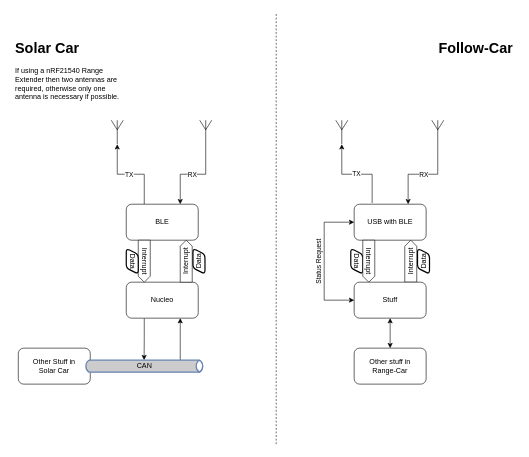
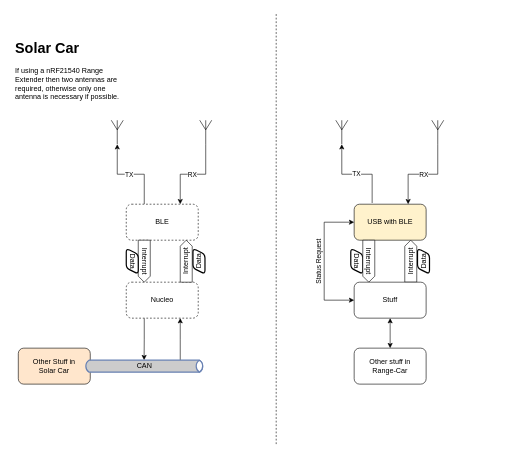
  <mxCell id="0" />
  <mxCell id="1" parent="0" />
  <mxCell id="2" value="" style="endArrow=none;dashed=1;html=1;" parent="1" edge="1"><mxGeometry width="50" height="50" relative="1" as="geometry"><mxPoint x="460" y="740" as="sourcePoint" /><mxPoint x="460" as="targetPoint" y="20" /></mxGeometry></mxCell>
  <mxCell id="3" value="&lt;h1&gt;Solar Car&lt;/h1&gt;&lt;p&gt;If using a nRF21540 Range Extender then two antennas are required, otherwise only one antenna is necessary if possible.&lt;/p&gt;" style="text;html=1;strokeColor=none;fillColor=none;spacing=5;spacingTop=-20;whiteSpace=wrap;overflow=hidden;rounded=0;" parent="1" vertex="1"><mxGeometry y="60" width="190" height="120" as="geometry" x="20" /></mxCell>
- <mxCell id="4" value="&lt;h1&gt;Follow-Car&lt;/h1&gt;" style="text;html=1;strokeColor=none;fillColor=none;spacing=5;spacingTop=-20;whiteSpace=wrap;overflow=hidden;rounded=0;align=right;" parent="1" vertex="1"><mxGeometry x="720" y="60" width="140" height="40" as="geometry" /></mxCell>
- <mxCell id="5" value="Other Stuff in &lt;br&gt;Solar Car" style="rounded=1;whiteSpace=wrap;html=1;align=center;" parent="1" vertex="1"><mxGeometry x="30" y="580" width="120" height="60" as="geometry" /></mxCell>
+ <mxCell id="5" value="Other Stuff in &lt;br&gt;Solar Car" style="rounded=1;whiteSpace=wrap;html=1;align=center;fillColor=#ffe6cc;" parent="1" vertex="1"><mxGeometry x="30" y="580" width="120" height="60" as="geometry" /></mxCell>
  <mxCell id="6" style="edgeStyle=orthogonalEdgeStyle;rounded=0;orthogonalLoop=1;jettySize=auto;html=1;exitX=0.25;exitY=1;exitDx=0;exitDy=0;" parent="1" source="7" edge="1"><mxGeometry relative="1" as="geometry"><mxPoint x="239.759" y="600" as="targetPoint" /></mxGeometry></mxCell>
- <mxCell id="7" value="Nucleo" style="rounded=1;whiteSpace=wrap;html=1;align=center;" parent="1" vertex="1"><mxGeometry x="210" y="470" width="120" height="60" as="geometry" /></mxCell>
+ <mxCell id="7" value="Nucleo" style="rounded=1;whiteSpace=wrap;html=1;align=center;dashed=1;" parent="1" vertex="1"><mxGeometry x="210" y="470" width="120" height="60" as="geometry" /></mxCell>
  <mxCell id="8" style="edgeStyle=orthogonalEdgeStyle;rounded=0;orthogonalLoop=1;jettySize=auto;html=1;exitX=0.25;exitY=0;exitDx=0;exitDy=0;entryX=0.5;entryY=1;entryDx=0;entryDy=0;entryPerimeter=0;startArrow=none;startFill=0;endArrow=classic;endFill=1;fontColor=#000000;" parent="1" source="12" target="19" edge="1"><mxGeometry relative="1" as="geometry" /></mxCell>
  <mxCell id="9" value="TX" style="edgeLabel;html=1;align=center;verticalAlign=middle;resizable=0;points=[];fontColor=#000000;" parent="8" vertex="1" connectable="0"><mxGeometry x="0.048" relative="1" as="geometry"><mxPoint as="offset" /></mxGeometry></mxCell>
  <mxCell id="10" style="edgeStyle=orthogonalEdgeStyle;rounded=0;orthogonalLoop=1;jettySize=auto;html=1;exitX=0.75;exitY=0;exitDx=0;exitDy=0;entryX=0.5;entryY=1;entryDx=0;entryDy=0;entryPerimeter=0;startArrow=classic;startFill=1;endArrow=none;endFill=0;fontColor=#000000;" parent="1" source="12" target="20" edge="1"><mxGeometry relative="1" as="geometry" /></mxCell>
  <mxCell id="11" value="RX" style="edgeLabel;html=1;align=center;verticalAlign=middle;resizable=0;points=[];fontColor=#000000;" parent="10" vertex="1" connectable="0"><mxGeometry x="-0.037" relative="1" as="geometry"><mxPoint as="offset" /></mxGeometry></mxCell>
- <mxCell id="12" value="BLE" style="rounded=1;whiteSpace=wrap;html=1;align=center;" parent="1" vertex="1"><mxGeometry x="210" y="340" width="120" height="60" as="geometry" /></mxCell>
+ <mxCell id="12" value="BLE" style="rounded=1;whiteSpace=wrap;html=1;align=center;dashed=1;" parent="1" vertex="1"><mxGeometry x="210" y="340" width="120" height="60" as="geometry" /></mxCell>
  <mxCell id="13" value="Interrupt" style="html=1;shadow=0;dashed=0;align=center;verticalAlign=middle;shape=mxgraph.arrows2.arrow;dy=0;dx=10;notch=0;rotation=90;" parent="1" vertex="1"><mxGeometry x="205" y="425" width="70" height="20" as="geometry" /></mxCell>
  <mxCell id="14" style="edgeStyle=orthogonalEdgeStyle;rounded=0;orthogonalLoop=1;jettySize=auto;html=1;exitX=0.75;exitY=1;exitDx=0;exitDy=0;startArrow=classic;startFill=1;endArrow=none;endFill=0;" parent="1" source="7" edge="1"><mxGeometry relative="1" as="geometry"><mxPoint x="300" y="600" as="targetPoint" /><mxPoint x="250" y="540" as="sourcePoint" /></mxGeometry></mxCell>
  <mxCell id="15" value="Data" style="shape=parallelogram;html=1;strokeWidth=2;perimeter=parallelogramPerimeter;whiteSpace=wrap;rounded=1;arcSize=12;size=0.23;align=center;rotation=90;" parent="1" vertex="1"><mxGeometry x="198.75" y="425" width="42.5" height="20" as="geometry" /></mxCell>
  <mxCell id="16" value="Interrupt" style="html=1;shadow=0;dashed=0;align=center;verticalAlign=middle;shape=mxgraph.arrows2.arrow;dy=0;dx=10;notch=0;rotation=-90;" parent="1" vertex="1"><mxGeometry x="275" y="425" width="70" height="20" as="geometry" /></mxCell>
  <mxCell id="17" value="Data" style="shape=parallelogram;html=1;strokeWidth=2;perimeter=parallelogramPerimeter;whiteSpace=wrap;rounded=1;arcSize=12;size=0.23;align=center;rotation=-90;" parent="1" vertex="1"><mxGeometry x="310" y="425" width="42.5" height="20" as="geometry" /></mxCell>
  <mxCell id="18" value="CAN" style="html=1;outlineConnect=0;fillColor=#CCCCCC;strokeColor=#6881B3;gradientColor=none;gradientDirection=north;strokeWidth=2;shape=mxgraph.networks.bus;gradientColor=none;gradientDirection=north;perimeter=backbonePerimeter;backboneSize=20;align=center;" parent="1" vertex="1"><mxGeometry x="140" y="600" width="200" height="20" as="geometry" /></mxCell>
  <mxCell id="19" value="" style="verticalLabelPosition=bottom;shadow=0;dashed=0;align=center;html=1;verticalAlign=top;shape=mxgraph.electrical.radio.aerial_-_antenna_1;fontColor=#000000;" parent="1" vertex="1"><mxGeometry x="185" y="200" width="20" height="40" as="geometry" /></mxCell>
  <mxCell id="20" value="" style="verticalLabelPosition=bottom;shadow=0;dashed=0;align=center;html=1;verticalAlign=top;shape=mxgraph.electrical.radio.aerial_-_antenna_1;fontColor=#000000;" parent="1" vertex="1"><mxGeometry x="332.5" y="200" width="20" height="40" as="geometry" /></mxCell>
  <mxCell id="21" style="edgeStyle=orthogonalEdgeStyle;rounded=0;orthogonalLoop=1;jettySize=auto;html=1;exitX=0;exitY=0.5;exitDx=0;exitDy=0;entryX=0;entryY=0.5;entryDx=0;entryDy=0;startArrow=classic;startFill=1;endArrow=classic;endFill=1;fontColor=#000000;" parent="1" target="27" edge="1"><mxGeometry relative="1" as="geometry"><Array as="points"><mxPoint x="540" y="500" /><mxPoint x="540" y="370" /></Array><mxPoint x="590" y="500" as="sourcePoint" /></mxGeometry></mxCell>
  <mxCell id="22" value="Status Request" style="edgeLabel;html=1;align=center;verticalAlign=middle;resizable=0;points=[];fontColor=#000000;rotation=-90;" parent="21" vertex="1" connectable="0"><mxGeometry x="-0.119" y="1" relative="1" as="geometry"><mxPoint x="-9" y="-12" as="offset" /></mxGeometry></mxCell>
  <mxCell id="23" style="edgeStyle=orthogonalEdgeStyle;rounded=0;orthogonalLoop=1;jettySize=auto;html=1;entryX=0.5;entryY=1;entryDx=0;entryDy=0;entryPerimeter=0;startArrow=none;startFill=0;endArrow=classic;endFill=1;fontColor=#000000;" parent="1" target="32" edge="1"><mxGeometry relative="1" as="geometry"><mxPoint x="620" y="338" as="sourcePoint" /><Array as="points"><mxPoint x="620" y="290" /><mxPoint x="569" y="290" /></Array></mxGeometry></mxCell>
  <mxCell id="24" value="TX" style="edgeLabel;html=1;align=center;verticalAlign=middle;resizable=0;points=[];fontColor=#000000;" parent="23" vertex="1" connectable="0"><mxGeometry x="0.006" y="-1" relative="1" as="geometry"><mxPoint as="offset" /></mxGeometry></mxCell>
  <mxCell id="25" style="edgeStyle=orthogonalEdgeStyle;rounded=0;orthogonalLoop=1;jettySize=auto;html=1;exitX=0.75;exitY=0;exitDx=0;exitDy=0;startArrow=classic;startFill=1;endArrow=none;endFill=0;fontColor=#000000;" parent="1" source="27" target="33" edge="1"><mxGeometry relative="1" as="geometry" /></mxCell>
  <mxCell id="26" value="RX" style="edgeLabel;html=1;align=center;verticalAlign=middle;resizable=0;points=[];fontColor=#000000;" parent="25" vertex="1" connectable="0"><mxGeometry x="-0.071" relative="1" as="geometry"><mxPoint x="6.63" as="offset" /></mxGeometry></mxCell>
- <mxCell id="27" value="USB with BLE" style="rounded=1;whiteSpace=wrap;html=1;fontColor=#000000;align=center;" parent="1" vertex="1"><mxGeometry x="590" y="340" width="120" height="60" as="geometry" /></mxCell>
+ <mxCell id="27" value="USB with BLE" style="rounded=1;whiteSpace=wrap;html=1;fontColor=#000000;align=center;fillColor=#fff2cc;" parent="1" vertex="1"><mxGeometry x="590" y="340" width="120" height="60" as="geometry" /></mxCell>
  <mxCell id="28" value="Data" style="shape=parallelogram;html=1;strokeWidth=2;perimeter=parallelogramPerimeter;whiteSpace=wrap;rounded=1;arcSize=12;size=0.23;align=center;rotation=90;" parent="1" vertex="1"><mxGeometry x="573.13" y="425" width="42.5" height="20" as="geometry" /></mxCell>
  <mxCell id="29" value="Data" style="shape=parallelogram;html=1;strokeWidth=2;perimeter=parallelogramPerimeter;whiteSpace=wrap;rounded=1;arcSize=12;size=0.23;align=center;rotation=-90;" parent="1" vertex="1"><mxGeometry x="684.38" y="425" width="42.5" height="20" as="geometry" /></mxCell>
  <mxCell id="30" value="Interrupt" style="html=1;shadow=0;dashed=0;align=center;verticalAlign=middle;shape=mxgraph.arrows2.arrow;dy=0;dx=10;notch=0;rotation=90;" parent="1" vertex="1"><mxGeometry x="579.38" y="425" width="70" height="20" as="geometry" /></mxCell>
  <mxCell id="31" value="Interrupt" style="html=1;shadow=0;dashed=0;align=center;verticalAlign=middle;shape=mxgraph.arrows2.arrow;dy=0;dx=10;notch=0;rotation=-90;" parent="1" vertex="1"><mxGeometry x="649.38" y="425" width="70" height="20" as="geometry" /></mxCell>
  <mxCell id="32" value="" style="verticalLabelPosition=bottom;shadow=0;dashed=0;align=center;html=1;verticalAlign=top;shape=mxgraph.electrical.radio.aerial_-_antenna_1;fontColor=#000000;" parent="1" vertex="1"><mxGeometry x="559.38" y="200" width="20" height="40" as="geometry" /></mxCell>
  <mxCell id="33" value="" style="verticalLabelPosition=bottom;shadow=0;dashed=0;align=center;html=1;verticalAlign=top;shape=mxgraph.electrical.radio.aerial_-_antenna_1;fontColor=#000000;" parent="1" vertex="1"><mxGeometry x="719.38" y="200" width="20" height="40" as="geometry" /></mxCell>
  <mxCell id="34" value="Stuff" style="rounded=1;whiteSpace=wrap;html=1;" parent="1" vertex="1"><mxGeometry x="590" y="470" width="120" height="60" as="geometry" /></mxCell>
  <mxCell id="35" value="" style="endArrow=classic;startArrow=classic;html=1;entryX=0.5;entryY=1;entryDx=0;entryDy=0;exitX=0.5;exitY=0;exitDx=0;exitDy=0;" parent="1" source="36" target="34" edge="1"><mxGeometry width="50" height="50" relative="1" as="geometry"><mxPoint x="520" y="600" as="sourcePoint" /><mxPoint x="570" y="550" as="targetPoint" /></mxGeometry></mxCell>
  <mxCell id="36" value="Other stuff in&lt;br&gt;Range-Car" style="rounded=1;whiteSpace=wrap;html=1;" parent="1" vertex="1"><mxGeometry x="590" y="580" width="120" height="60" as="geometry" /></mxCell>
